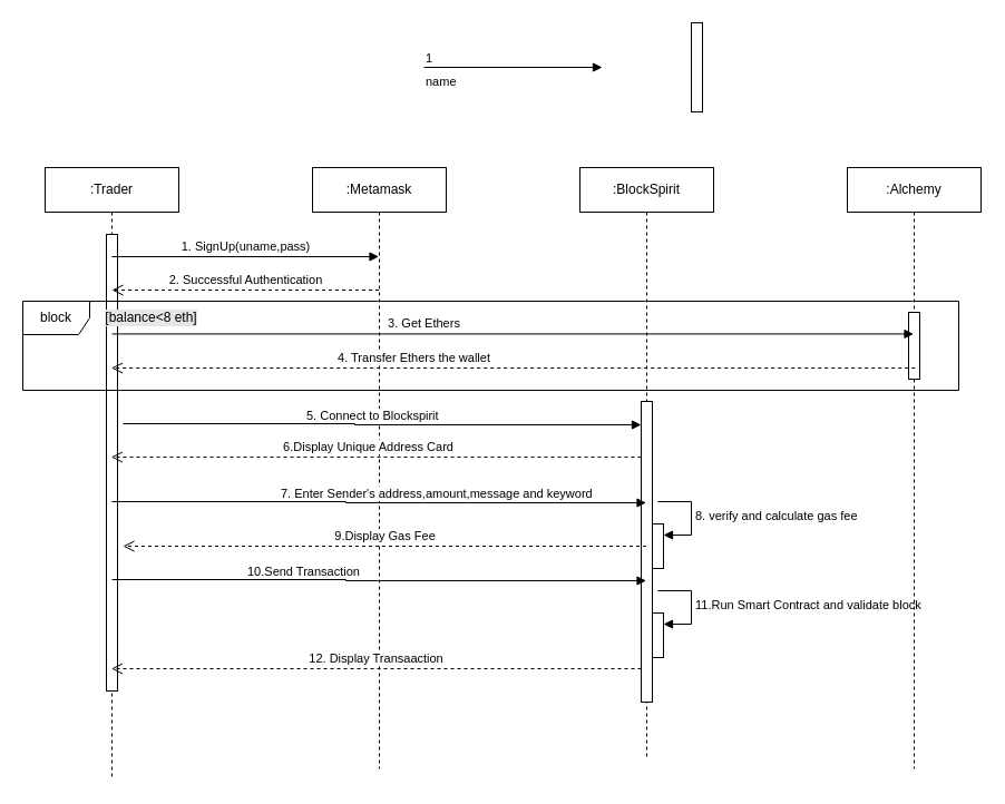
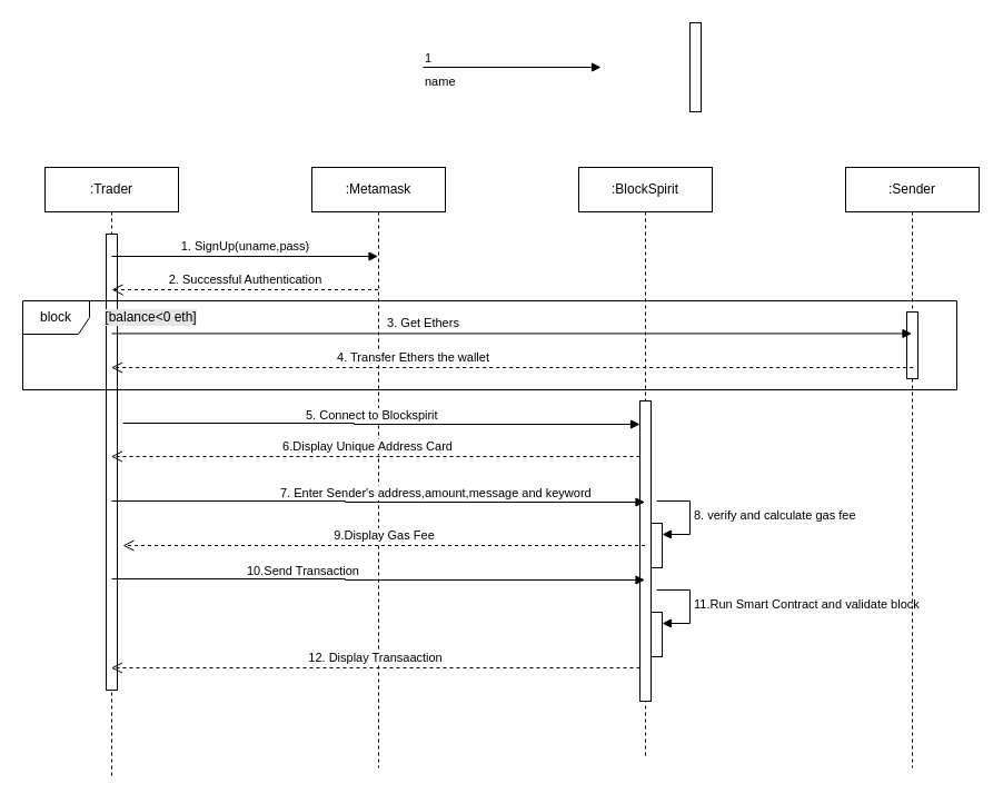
  <mxCell id="0" />
  <mxCell id="1" parent="0" />
  <mxCell id="2" value=":Trader" style="shape=umlLifeline;perimeter=lifelinePerimeter;whiteSpace=wrap;html=1;container=1;dropTarget=0;collapsible=0;recursiveResize=0;outlineConnect=0;portConstraint=eastwest;newEdgeStyle={&quot;curved&quot;:0,&quot;rounded&quot;:0};" vertex="1" parent="1"><mxGeometry x="40" y="150" width="120" height="550" as="geometry" /></mxCell>
  <mxCell id="3" value="" style="html=1;points=[[0,0,0,0,5],[0,1,0,0,-5],[1,0,0,0,5],[1,1,0,0,-5]];perimeter=orthogonalPerimeter;outlineConnect=0;targetShapes=umlLifeline;portConstraint=eastwest;newEdgeStyle={&quot;curved&quot;:0,&quot;rounded&quot;:0};" vertex="1" parent="2"><mxGeometry x="55" y="60" width="10" height="410" as="geometry" /></mxCell>
  <mxCell id="4" value=":BlockSpirit" style="shape=umlLifeline;perimeter=lifelinePerimeter;whiteSpace=wrap;html=1;container=1;dropTarget=0;collapsible=0;recursiveResize=0;outlineConnect=0;portConstraint=eastwest;newEdgeStyle={&quot;curved&quot;:0,&quot;rounded&quot;:0};" vertex="1" parent="1"><mxGeometry x="520" y="150" width="120" height="530" as="geometry" /></mxCell>
  <mxCell id="5" value="" style="html=1;points=[[0,0,0,0,5],[0,1,0,0,-5],[1,0,0,0,5],[1,1,0,0,-5]];perimeter=orthogonalPerimeter;outlineConnect=0;targetShapes=umlLifeline;portConstraint=eastwest;newEdgeStyle={&quot;curved&quot;:0,&quot;rounded&quot;:0};" vertex="1" parent="4"><mxGeometry x="65" y="320" width="10" height="40" as="geometry" /></mxCell>
  <mxCell id="6" value="8. verify and calculate gas fee" style="html=1;align=left;spacingLeft=2;endArrow=block;rounded=0;edgeStyle=orthogonalEdgeStyle;curved=0;rounded=0;" edge="1" target="5" parent="4"><mxGeometry relative="1" as="geometry"><mxPoint x="70" y="300" as="sourcePoint" /><Array as="points"><mxPoint x="100" y="330" /></Array></mxGeometry></mxCell>
  <mxCell id="7" value="" style="html=1;points=[[0,0,0,0,5],[0,1,0,0,-5],[1,0,0,0,5],[1,1,0,0,-5]];perimeter=orthogonalPerimeter;outlineConnect=0;targetShapes=umlLifeline;portConstraint=eastwest;newEdgeStyle={&quot;curved&quot;:0,&quot;rounded&quot;:0};" vertex="1" parent="4"><mxGeometry x="65" y="400" width="10" height="40" as="geometry" /></mxCell>
  <mxCell id="8" value="11.Run Smart Contract and validate block" style="html=1;align=left;spacingLeft=2;endArrow=block;rounded=0;edgeStyle=orthogonalEdgeStyle;curved=0;rounded=0;" edge="1" target="7" parent="4"><mxGeometry relative="1" as="geometry"><mxPoint x="70" y="380" as="sourcePoint" /><Array as="points"><mxPoint x="100" y="410" /></Array></mxGeometry></mxCell>
  <mxCell id="9" value=":Metamask" style="shape=umlLifeline;perimeter=lifelinePerimeter;whiteSpace=wrap;html=1;container=1;dropTarget=0;collapsible=0;recursiveResize=0;outlineConnect=0;portConstraint=eastwest;newEdgeStyle={&quot;curved&quot;:0,&quot;rounded&quot;:0};" vertex="1" parent="1"><mxGeometry x="280" y="150" width="120" height="540" as="geometry" /></mxCell>
- <mxCell id="10" value=":Alchemy" style="shape=umlLifeline;perimeter=lifelinePerimeter;whiteSpace=wrap;html=1;container=1;dropTarget=0;collapsible=0;recursiveResize=0;outlineConnect=0;portConstraint=eastwest;newEdgeStyle={&quot;curved&quot;:0,&quot;rounded&quot;:0};" vertex="1" parent="1"><mxGeometry x="760" y="150" width="120" height="540" as="geometry" /></mxCell>
+ <mxCell id="10" value=":Sender" style="shape=umlLifeline;perimeter=lifelinePerimeter;whiteSpace=wrap;html=1;container=1;dropTarget=0;collapsible=0;recursiveResize=0;outlineConnect=0;portConstraint=eastwest;newEdgeStyle={&quot;curved&quot;:0,&quot;rounded&quot;:0};" vertex="1" parent="1"><mxGeometry x="760" y="150" width="120" height="540" as="geometry" /></mxCell>
  <mxCell id="11" value="" style="html=1;points=[[0,0,0,0,5],[0,1,0,0,-5],[1,0,0,0,5],[1,1,0,0,-5]];perimeter=orthogonalPerimeter;outlineConnect=0;targetShapes=umlLifeline;portConstraint=eastwest;newEdgeStyle={&quot;curved&quot;:0,&quot;rounded&quot;:0};" vertex="1" parent="10"><mxGeometry x="55" y="130" width="10" height="60" as="geometry" /></mxCell>
  <mxCell id="12" value="3. Get Ethers" style="html=1;verticalAlign=bottom;endArrow=block;curved=0;rounded=0;" edge="1" parent="1"><mxGeometry x="-0.222" width="80" relative="1" as="geometry"><mxPoint x="100" y="299.41" as="sourcePoint" /><mxPoint x="819.5" y="299.41" as="targetPoint" /><mxPoint as="offset" /></mxGeometry></mxCell>
  <mxCell id="13" value="4. Transfer Ethers the wallet" style="html=1;verticalAlign=bottom;endArrow=open;dashed=1;endSize=8;curved=0;rounded=0;" edge="1" parent="1" target="2"><mxGeometry x="0.25" relative="1" as="geometry"><mxPoint x="820.68" y="330" as="sourcePoint" /><mxPoint x="110.004" y="330" as="targetPoint" /><mxPoint x="1" as="offset" /></mxGeometry></mxCell>
  <mxCell id="14" value="name" style="endArrow=block;endFill=1;html=1;edgeStyle=orthogonalEdgeStyle;align=left;verticalAlign=top;rounded=0;" edge="1" parent="1"><mxGeometry x="-1" relative="1" as="geometry"><mxPoint x="380" y="60" as="sourcePoint" /><mxPoint x="540" y="60" as="targetPoint" /></mxGeometry></mxCell>
  <mxCell id="15" value="1" style="edgeLabel;resizable=0;html=1;align=left;verticalAlign=bottom;" connectable="0" vertex="1" parent="14"><mxGeometry x="-1" relative="1" as="geometry" /></mxCell>
  <mxCell id="16" value="1. SignUp(uname,pass)" style="html=1;verticalAlign=bottom;endArrow=block;curved=0;rounded=0;" edge="1" parent="1" target="9"><mxGeometry x="0.002" width="80" relative="1" as="geometry"><mxPoint x="100" y="230" as="sourcePoint" /><mxPoint x="180" y="230" as="targetPoint" /><mxPoint as="offset" /></mxGeometry></mxCell>
  <mxCell id="17" value="2. Successful Authentication" style="html=1;verticalAlign=bottom;endArrow=open;dashed=1;endSize=8;curved=0;rounded=0;" edge="1" parent="1"><mxGeometry relative="1" as="geometry"><mxPoint x="339.5" y="260" as="sourcePoint" /><mxPoint x="100" y="260" as="targetPoint" /></mxGeometry></mxCell>
  <mxCell id="18" value="block" style="shape=umlFrame;whiteSpace=wrap;html=1;pointerEvents=0;" vertex="1" parent="1"><mxGeometry x="20" y="270" width="840" height="80" as="geometry" /></mxCell>
- <mxCell id="19" value="[balance&amp;lt;8 eth]" style="text;html=1;align=center;verticalAlign=middle;resizable=0;points=[];autosize=1;strokeColor=none;fillColor=none;labelBackgroundColor=#E6E6E6;" vertex="1" parent="1"><mxGeometry x="80" y="270" width="110" height="30" as="geometry" /></mxCell>
+ <mxCell id="19" value="[balance&amp;lt;0 eth]" style="text;html=1;align=center;verticalAlign=middle;resizable=0;points=[];autosize=1;strokeColor=none;fillColor=none;labelBackgroundColor=#E6E6E6;" vertex="1" parent="1"><mxGeometry x="80" y="270" width="110" height="30" as="geometry" /></mxCell>
  <mxCell id="20" value="5. Connect to Blockspirit" style="endArrow=block;endFill=1;html=1;edgeStyle=orthogonalEdgeStyle;align=left;verticalAlign=top;rounded=0;" edge="1" parent="1" target="24"><mxGeometry x="-0.294" y="20" relative="1" as="geometry"><mxPoint x="110" y="380" as="sourcePoint" /><mxPoint x="560" y="380" as="targetPoint" /><Array as="points"><mxPoint x="318" y="381" /></Array><mxPoint x="-1" as="offset" /></mxGeometry></mxCell>
  <mxCell id="21" value="" style="html=1;points=[[0,0,0,0,5],[0,1,0,0,-5],[1,0,0,0,5],[1,1,0,0,-5]];perimeter=orthogonalPerimeter;outlineConnect=0;targetShapes=umlLifeline;portConstraint=eastwest;newEdgeStyle={&quot;curved&quot;:0,&quot;rounded&quot;:0};" vertex="1" parent="1"><mxGeometry x="620" y="20" width="10" height="80" as="geometry" /></mxCell>
  <mxCell id="22" value="6.Display Unique Address Card" style="html=1;verticalAlign=bottom;endArrow=open;dashed=1;endSize=8;curved=0;rounded=0;" edge="1" parent="1"><mxGeometry x="0.03" relative="1" as="geometry"><mxPoint x="575" y="410" as="sourcePoint" /><mxPoint x="99.324" y="410" as="targetPoint" /><mxPoint as="offset" /></mxGeometry></mxCell>
  <mxCell id="23" value="" style="html=1;verticalAlign=bottom;endArrow=open;dashed=1;endSize=8;curved=0;rounded=0;" edge="1" parent="1" target="24"><mxGeometry x="0.03" relative="1" as="geometry"><mxPoint x="575" y="410" as="sourcePoint" /><mxPoint x="99" y="410" as="targetPoint" /><mxPoint as="offset" /></mxGeometry></mxCell>
  <mxCell id="24" value="" style="html=1;points=[[0,0,0,0,5],[0,1,0,0,-5],[1,0,0,0,5],[1,1,0,0,-5]];perimeter=orthogonalPerimeter;outlineConnect=0;targetShapes=umlLifeline;portConstraint=eastwest;newEdgeStyle={&quot;curved&quot;:0,&quot;rounded&quot;:0};" vertex="1" parent="1"><mxGeometry x="575" y="360" width="10" height="270" as="geometry" /></mxCell>
  <mxCell id="25" value="7. Enter Sender's address,amount,message and keyword" style="endArrow=block;endFill=1;html=1;edgeStyle=orthogonalEdgeStyle;align=left;verticalAlign=top;rounded=0;" edge="1" parent="1" target="4"><mxGeometry x="-0.38" y="20" relative="1" as="geometry"><mxPoint x="100" y="450" as="sourcePoint" /><mxPoint x="540" y="451" as="targetPoint" /><Array as="points"><mxPoint x="310" y="451" /></Array><mxPoint x="1" as="offset" /></mxGeometry></mxCell>
  <mxCell id="26" value="9.Display Gas Fee" style="html=1;verticalAlign=bottom;endArrow=open;dashed=1;endSize=8;curved=0;rounded=0;" edge="1" parent="1" source="4"><mxGeometry relative="1" as="geometry"><mxPoint x="190" y="490" as="sourcePoint" /><mxPoint x="110" y="490" as="targetPoint" /></mxGeometry></mxCell>
  <mxCell id="27" value="10.Send Transaction" style="endArrow=block;endFill=1;html=1;edgeStyle=orthogonalEdgeStyle;align=left;verticalAlign=top;rounded=0;" edge="1" parent="1" target="4"><mxGeometry x="-0.5" y="20" relative="1" as="geometry"><mxPoint x="100" y="520" as="sourcePoint" /><mxPoint x="260" y="520" as="targetPoint" /><Array as="points"><mxPoint x="310" y="521" /></Array><mxPoint as="offset" /></mxGeometry></mxCell>
  <mxCell id="28" value="12. Display Transaaction" style="html=1;verticalAlign=bottom;endArrow=open;dashed=1;endSize=8;curved=0;rounded=0;" edge="1" parent="1" target="2"><mxGeometry relative="1" as="geometry"><mxPoint x="575" y="600" as="sourcePoint" /><mxPoint x="135.5" y="600" as="targetPoint" /></mxGeometry></mxCell>
